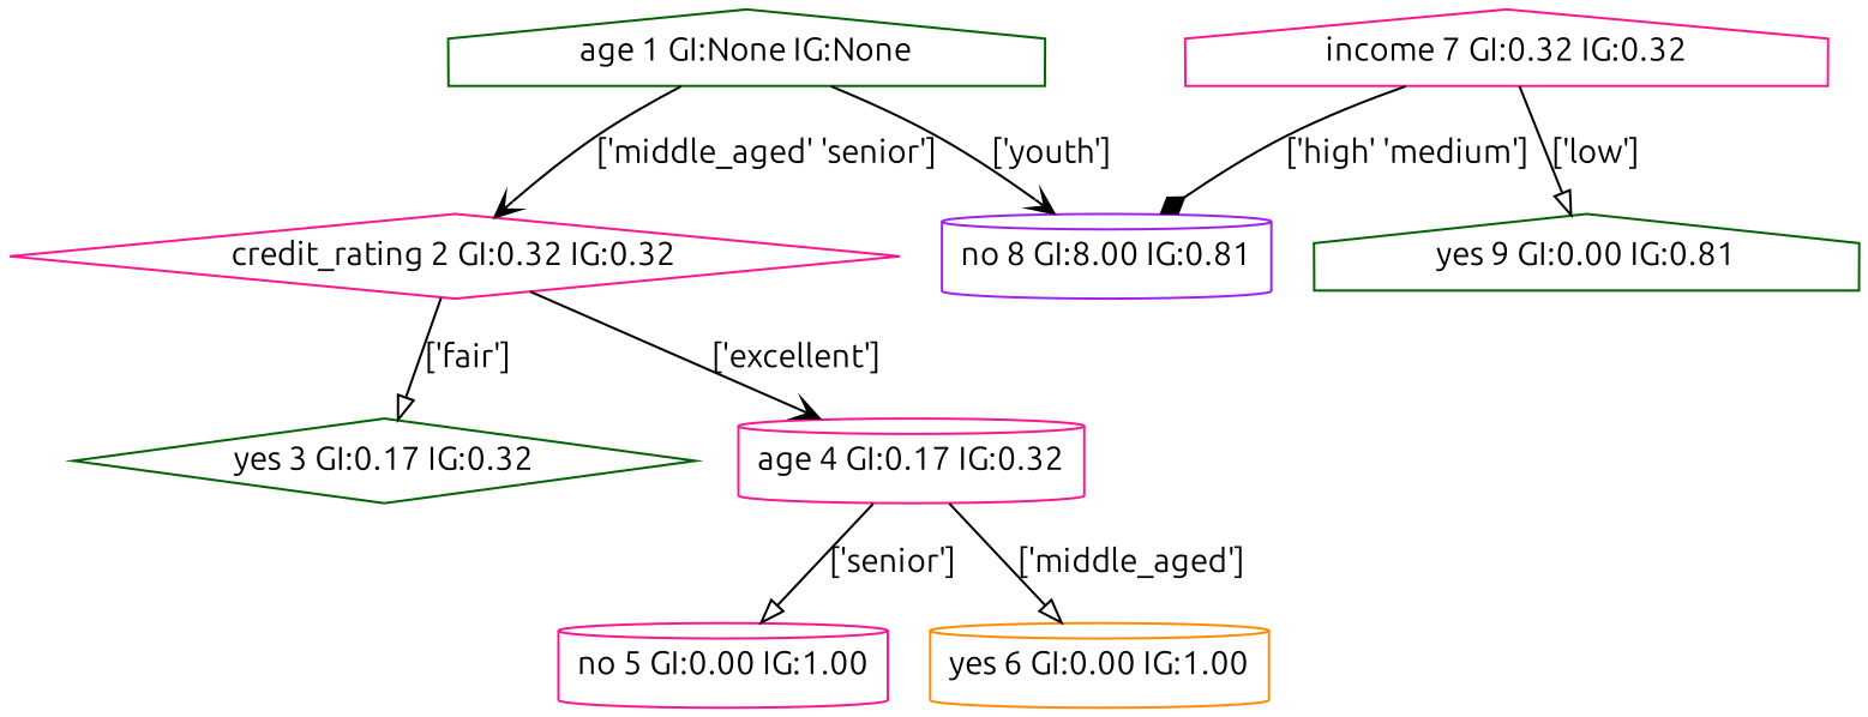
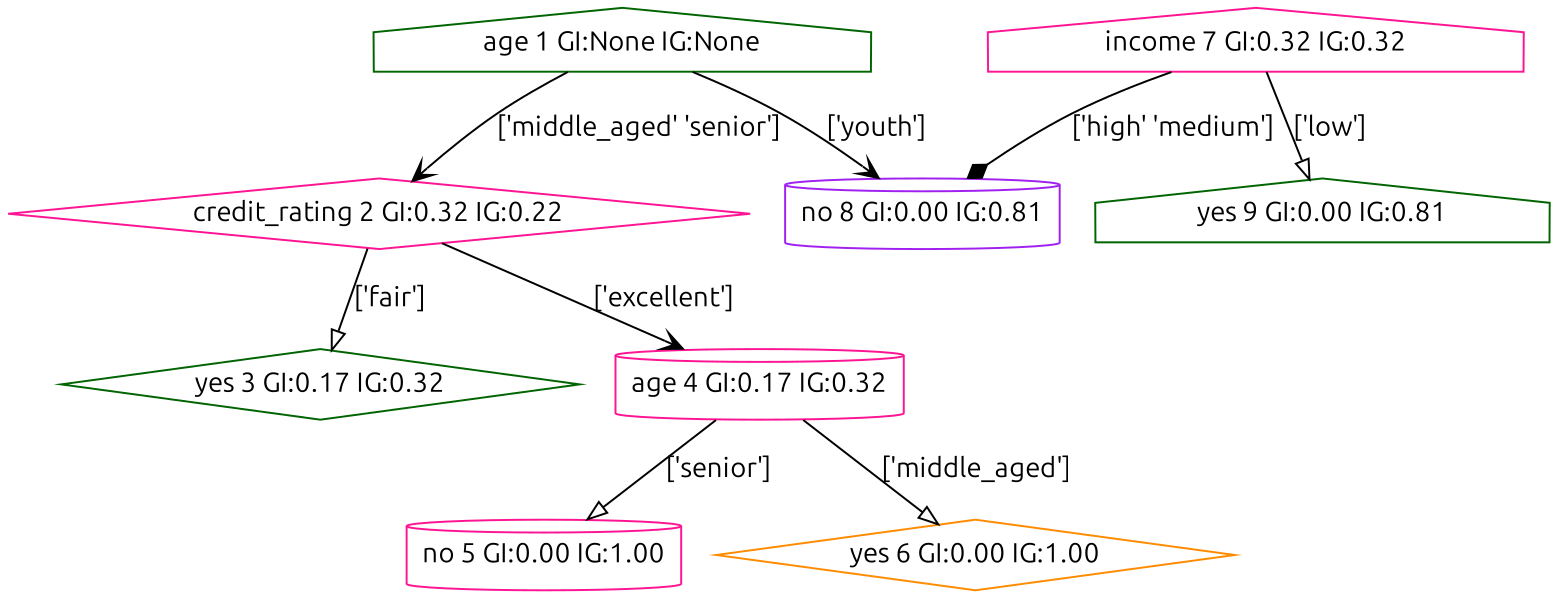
  digraph {
    fontname=Ubuntu
    node [color=deeppink fontname=Ubuntu shape=house]
    edge [arrowhead=onormal fontname=Ubuntu]
    "age 1 GI:None IG:None" [color=darkgreen]
-   "credit_rating 2 GI:0.32 IG:0.32" [shape=diamond]
-   "no 8 GI:0.00 IG:0.81" [color=purple shape=cylinder label="no 8 GI:8.00 IG:0.81"]
+   "credit_rating 2 GI:0.32 IG:0.32" [shape=diamond label="credit_rating 2 GI:0.32 IG:0.22"]
+   "no 8 GI:0.00 IG:0.81" [color=purple shape=cylinder]
    "yes 3 GI:0.17 IG:0.32" [color=darkgreen shape=diamond]
    "age 4 GI:0.17 IG:0.32" [shape=cylinder]
    "income 7 GI:0.32 IG:0.32"
    "yes 9 GI:0.00 IG:0.81" [color=darkgreen]
    "no 5 GI:0.00 IG:1.00" [shape=cylinder]
-   "yes 6 GI:0.00 IG:1.00" [color=darkorange shape=cylinder]
+   "yes 6 GI:0.00 IG:1.00" [color=darkorange shape=diamond]
    "age 1 GI:None IG:None" -> "credit_rating 2 GI:0.32 IG:0.32" [arrowhead=vee label="['middle_aged' 'senior']"]
    "age 1 GI:None IG:None" -> "no 8 GI:0.00 IG:0.81" [arrowhead=vee label="['youth']"]
    "credit_rating 2 GI:0.32 IG:0.32" -> "yes 3 GI:0.17 IG:0.32" [label="['fair']"]
    "credit_rating 2 GI:0.32 IG:0.32" -> "age 4 GI:0.17 IG:0.32" [arrowhead=vee label="['excellent']"]
    "age 4 GI:0.17 IG:0.32" -> "no 5 GI:0.00 IG:1.00" [label="['senior']"]
    "age 4 GI:0.17 IG:0.32" -> "yes 6 GI:0.00 IG:1.00" [label="['middle_aged']"]
    "income 7 GI:0.32 IG:0.32" -> "no 8 GI:0.00 IG:0.81" [arrowhead=diamond label="['high' 'medium']"]
    "income 7 GI:0.32 IG:0.32" -> "yes 9 GI:0.00 IG:0.81" [label="['low']"]
  }
